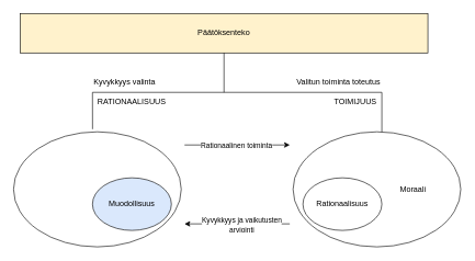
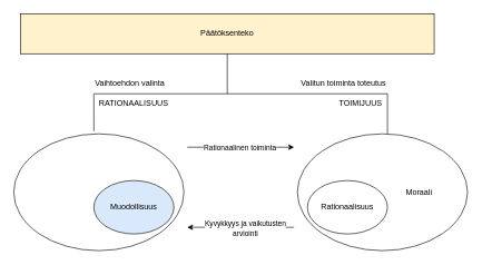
  <mxCell id="0" />
  <mxCell id="1" parent="0" />
  <mxCell id="2" value="&amp;nbsp; &amp;nbsp; &amp;nbsp; &amp;nbsp; &amp;nbsp; &amp;nbsp; &amp;nbsp; &amp;nbsp; &amp;nbsp; &amp;nbsp; &amp;nbsp; &amp;nbsp; &amp;nbsp; &amp;nbsp; &amp;nbsp; &amp;nbsp; &amp;nbsp;Moraali" style="ellipse;whiteSpace=wrap;html=1;align=center;labelPosition=center;verticalLabelPosition=middle;verticalAlign=middle;" vertex="1" parent="1"><mxGeometry x="445" y="200" width="255" height="175" as="geometry" /></mxCell>
  <mxCell id="3" value="Päätöksenteko" style="rounded=0;whiteSpace=wrap;html=1;fillColor=#fff2cc;" vertex="1" parent="1"><mxGeometry x="30" y="20" width="620" height="60" as="geometry" /></mxCell>
  <mxCell id="4" value="Rationaalisuus" style="ellipse;whiteSpace=wrap;html=1;" vertex="1" parent="1"><mxGeometry x="460" y="270" width="120" height="80" as="geometry" /></mxCell>
  <mxCell id="5" value="" style="endArrow=none;html=1;rounded=0;" edge="1" parent="1"><mxGeometry width="50" height="50" relative="1" as="geometry"><mxPoint x="140" y="140" as="sourcePoint" /><mxPoint x="580" y="140" as="targetPoint" /></mxGeometry></mxCell>
  <mxCell id="6" value="" style="endArrow=none;html=1;rounded=0;entryX=0.5;entryY=1;entryDx=0;entryDy=0;" edge="1" parent="1" target="3"><mxGeometry width="50" height="50" relative="1" as="geometry"><mxPoint x="340" y="140" as="sourcePoint" /><mxPoint x="450" y="370" as="targetPoint" /></mxGeometry></mxCell>
  <mxCell id="7" value="" style="endArrow=none;html=1;rounded=0;" edge="1" parent="1"><mxGeometry width="50" height="50" relative="1" as="geometry"><mxPoint x="580" y="140" as="sourcePoint" /><mxPoint x="580" y="200" as="targetPoint" /></mxGeometry></mxCell>
  <mxCell id="8" value="" style="ellipse;whiteSpace=wrap;html=1;align=center;labelPosition=center;verticalLabelPosition=middle;verticalAlign=middle;" vertex="1" parent="1"><mxGeometry y="200" width="255" height="175" as="geometry" x="20" /></mxCell>
  <mxCell id="9" value="Muodollisuus" style="ellipse;whiteSpace=wrap;html=1;fillColor=#dae8fc;" vertex="1" parent="1"><mxGeometry x="140" y="270" width="120" height="80" as="geometry" /></mxCell>
  <mxCell id="10" value="" style="endArrow=none;html=1;rounded=0;exitX=0.471;exitY=-0.023;exitDx=0;exitDy=0;exitPerimeter=0;" edge="1" parent="1" source="8"><mxGeometry width="50" height="50" relative="1" as="geometry"><mxPoint x="400" y="520" as="sourcePoint" /><mxPoint x="140" y="140" as="targetPoint" /></mxGeometry></mxCell>
  <mxCell id="11" value="RATIONAALISUUS" style="text;strokeColor=none;align=center;fillColor=none;html=1;verticalAlign=middle;whiteSpace=wrap;rounded=0;" vertex="1" parent="1"><mxGeometry x="170" y="140" width="60" height="30" as="geometry" /></mxCell>
  <mxCell id="12" value="TOIMIJUUS" style="text;strokeColor=none;align=center;fillColor=none;html=1;verticalAlign=middle;whiteSpace=wrap;rounded=0;" vertex="1" parent="1"><mxGeometry x="510" y="140" width="60" height="30" as="geometry" /></mxCell>
  <mxCell id="13" value="Valitun toiminta toteutus" style="text;strokeColor=none;align=right;fillColor=none;html=1;verticalAlign=middle;whiteSpace=wrap;rounded=0;" vertex="1" parent="1"><mxGeometry x="360" y="110" width="220" height="30" as="geometry" /></mxCell>
- <mxCell id="14" value="Kyvykkyys valinta" style="text;strokeColor=none;align=left;fillColor=none;html=1;verticalAlign=middle;whiteSpace=wrap;rounded=0;" vertex="1" parent="1"><mxGeometry x="140" y="110" width="140" height="30" as="geometry" /></mxCell>
+ <mxCell id="14" value="Vaihtoehdon valinta" style="text;strokeColor=none;align=left;fillColor=none;html=1;verticalAlign=middle;whiteSpace=wrap;rounded=0;" vertex="1" parent="1"><mxGeometry x="140" y="110" width="140" height="30" as="geometry" /></mxCell>
  <mxCell id="15" value="" style="endArrow=classic;html=1;rounded=0;" edge="1" parent="1"><mxGeometry width="50" height="50" relative="1" as="geometry"><mxPoint x="280" y="220" as="sourcePoint" /><mxPoint x="440" y="220" as="targetPoint" /></mxGeometry></mxCell>
  <mxCell id="16" value="Rationaalinen toiminta" style="edgeLabel;html=1;align=center;verticalAlign=middle;resizable=0;points=[];" vertex="1" connectable="0" parent="15"><mxGeometry x="-0.025" relative="1" as="geometry"><mxPoint as="offset" /></mxGeometry></mxCell>
  <mxCell id="17" value="" style="endArrow=classic;html=1;rounded=0;" edge="1" parent="1"><mxGeometry width="50" height="50" relative="1" as="geometry"><mxPoint x="440" y="340" as="sourcePoint" /><mxPoint x="280" y="340" as="targetPoint" /></mxGeometry></mxCell>
  <mxCell id="18" value="Kyvykkyys ja vaikutusten&lt;br&gt;arviointi" style="edgeLabel;html=1;align=center;verticalAlign=middle;resizable=0;points=[];" vertex="1" connectable="0" parent="17"><mxGeometry x="-0.075" y="1" relative="1" as="geometry"><mxPoint as="offset" /></mxGeometry></mxCell>
